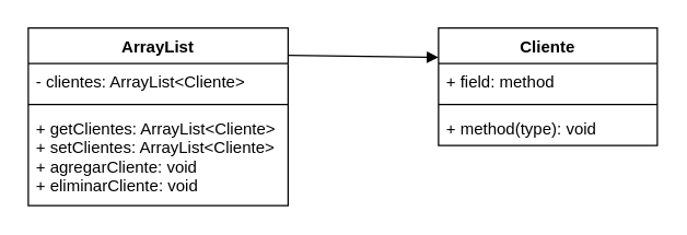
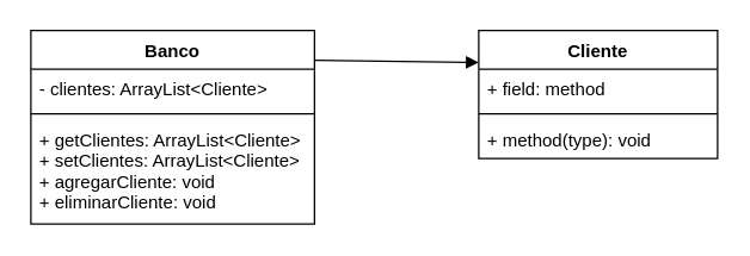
  <mxCell id="0" />
  <mxCell id="1" parent="0" />
  <mxCell id="2" value="Cliente" style="swimlane;fontStyle=1;align=center;verticalAlign=top;childLayout=stackLayout;horizontal=1;startSize=26;horizontalStack=0;resizeParent=1;resizeParentMax=0;resizeLast=0;collapsible=1;marginBottom=0;" vertex="1" parent="1"><mxGeometry x="320" y="20" width="160" height="86" as="geometry" /></mxCell>
  <mxCell id="3" value="+ field: method" style="text;strokeColor=none;fillColor=none;align=left;verticalAlign=top;spacingLeft=4;spacingRight=4;overflow=hidden;rotatable=0;points=[[0,0.5],[1,0.5]];portConstraint=eastwest;" vertex="1" parent="2"><mxGeometry y="26" width="160" height="26" as="geometry" /></mxCell>
  <mxCell id="4" value="" style="line;strokeWidth=1;fillColor=none;align=left;verticalAlign=middle;spacingTop=-1;spacingLeft=3;spacingRight=3;rotatable=0;labelPosition=right;points=[];portConstraint=eastwest;" vertex="1" parent="2"><mxGeometry y="52" width="160" height="8" as="geometry" /></mxCell>
  <mxCell id="5" value="+ method(type): void" style="text;strokeColor=none;fillColor=none;align=left;verticalAlign=top;spacingLeft=4;spacingRight=4;overflow=hidden;rotatable=0;points=[[0,0.5],[1,0.5]];portConstraint=eastwest;" vertex="1" parent="2"><mxGeometry y="60" width="160" height="26" as="geometry" /></mxCell>
- <mxCell id="6" value="ArrayList" style="swimlane;fontStyle=1;align=center;verticalAlign=top;childLayout=stackLayout;horizontal=1;startSize=26;horizontalStack=0;resizeParent=1;resizeParentMax=0;resizeLast=0;collapsible=1;marginBottom=0;" vertex="1" parent="1"><mxGeometry x="20" y="20" width="190" height="130" as="geometry" /></mxCell>
+ <mxCell id="6" value="Banco" style="swimlane;fontStyle=1;align=center;verticalAlign=top;childLayout=stackLayout;horizontal=1;startSize=26;horizontalStack=0;resizeParent=1;resizeParentMax=0;resizeLast=0;collapsible=1;marginBottom=0;" vertex="1" parent="1"><mxGeometry x="20" y="20" width="190" height="130" as="geometry" /></mxCell>
  <mxCell id="7" value="- clientes: ArrayList&lt;Cliente&gt;" style="text;strokeColor=none;fillColor=none;align=left;verticalAlign=top;spacingLeft=4;spacingRight=4;overflow=hidden;rotatable=0;points=[[0,0.5],[1,0.5]];portConstraint=eastwest;" vertex="1" parent="6"><mxGeometry y="26" width="190" height="26" as="geometry" /></mxCell>
  <mxCell id="8" value="" style="line;strokeWidth=1;fillColor=none;align=left;verticalAlign=middle;spacingTop=-1;spacingLeft=3;spacingRight=3;rotatable=0;labelPosition=right;points=[];portConstraint=eastwest;" vertex="1" parent="6"><mxGeometry y="52" width="190" height="8" as="geometry" /></mxCell>
  <mxCell id="9" value="+ getClientes: ArrayList&lt;Cliente&gt;&#10;+ setClientes: ArrayList&lt;Cliente&gt;&#10;+ agregarCliente: void&#10;+ eliminarCliente: void" style="text;strokeColor=none;fillColor=none;align=left;verticalAlign=top;spacingLeft=4;spacingRight=4;overflow=hidden;rotatable=0;points=[[0,0.5],[1,0.5]];portConstraint=eastwest;" vertex="1" parent="6"><mxGeometry y="60" width="190" height="70" as="geometry" /></mxCell>
  <mxCell id="10" value="" style="html=1;verticalAlign=bottom;endArrow=block;entryX=0;entryY=0.25;entryDx=0;entryDy=0;" edge="1" parent="1" target="2"><mxGeometry width="80" relative="1" as="geometry"><mxPoint x="210" y="40" as="sourcePoint" /><mxPoint x="290" y="40" as="targetPoint" /></mxGeometry></mxCell>
